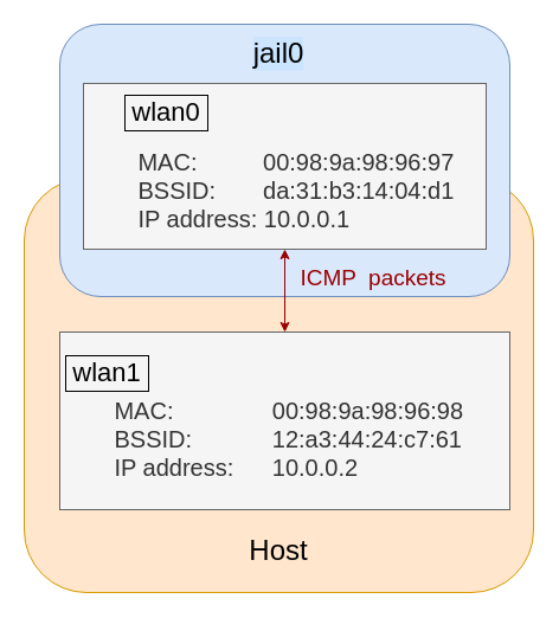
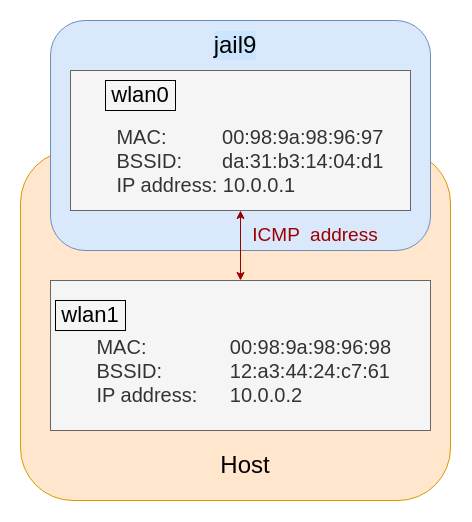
  <mxCell id="0" />
  <mxCell id="1" parent="0" />
  <mxCell id="2" value="" style="rounded=1;whiteSpace=wrap;html=1;fillColor=#ffe6cc;strokeColor=#d79b00;" vertex="1" parent="1"><mxGeometry x="20" y="150" width="430" height="350" as="geometry" /></mxCell>
  <mxCell id="3" value="&lt;span style=&quot;white-space: pre; font-size: 20px;&quot;&gt;&#09;&lt;/span&gt;&lt;br style=&quot;font-size: 20px;&quot;&gt;&lt;span style=&quot;white-space: pre; font-size: 20px;&quot;&gt;&#09;&lt;br/&gt;&lt;/span&gt;&lt;span style=&quot;white-space: pre;&quot;&gt;&#09;&lt;/span&gt;MAC:&amp;nbsp;&lt;span style=&quot;white-space: pre; font-size: 20px;&quot;&gt;&#09;&lt;span style=&quot;white-space: pre; font-size: 20px;&quot;&gt;&#09;&lt;/span&gt;&lt;/span&gt;00:98:9a:98:96:98&lt;br style=&quot;font-size: 20px;&quot;&gt;&lt;span style=&quot;white-space: pre; font-size: 20px;&quot;&gt;&#09;&lt;/span&gt;BSSID:&lt;span style=&quot;white-space: pre; font-size: 20px;&quot;&gt;&#09;&lt;span style=&quot;white-space: pre; font-size: 20px;&quot;&gt;&#09;&lt;/span&gt;&lt;/span&gt;12:a3:44:24:c7:61&lt;br style=&quot;font-size: 20px;&quot;&gt;&lt;span style=&quot;white-space: pre; font-size: 20px;&quot;&gt;&#09;&lt;/span&gt;IP address: &lt;span style=&quot;white-space: pre; font-size: 20px;&quot;&gt;&#09;&lt;/span&gt;10.0.0.2" style="rounded=0;whiteSpace=wrap;html=1;align=left;fontSize=20;verticalAlign=top;fillColor=#f5f5f5;fontColor=#333333;strokeColor=#666666;" vertex="1" parent="1"><mxGeometry x="50" y="280" width="380" height="150" as="geometry" /></mxCell>
  <mxCell id="4" value="&lt;font style=&quot;font-size: 22px;&quot;&gt;wlan1&lt;/font&gt;" style="text;html=1;strokeColor=default;fillColor=none;align=center;verticalAlign=middle;whiteSpace=wrap;rounded=0;fontSize=20;" vertex="1" parent="1"><mxGeometry x="55" y="300" width="70" height="30" as="geometry" /></mxCell>
  <mxCell id="5" value="" style="rounded=1;whiteSpace=wrap;html=1;fontSize=22;fillColor=#dae8fc;strokeColor=#6c8ebf;" vertex="1" parent="1"><mxGeometry x="50" y="20" width="380" height="230" as="geometry" /></mxCell>
  <mxCell id="6" style="edgeStyle=none;rounded=0;orthogonalLoop=1;jettySize=auto;html=1;exitX=0.5;exitY=1;exitDx=0;exitDy=0;entryX=0.5;entryY=0;entryDx=0;entryDy=0;fontSize=22;startArrow=classic;startFill=1;fontColor=#990000;strokeColor=#990000;" edge="1" parent="1" source="7" target="3"><mxGeometry relative="1" as="geometry"><Array as="points" /></mxGeometry></mxCell>
  <mxCell id="7" value="&lt;span style=&quot;font-size: 20px;&quot;&gt;&#09;&lt;/span&gt;&lt;br style=&quot;font-size: 20px;&quot;&gt;&lt;span style=&quot;font-size: 20px;&quot;&gt;&#09;&lt;/span&gt;&lt;span style=&quot;&quot;&gt;&#09;&lt;br&gt;&lt;/span&gt;&lt;span style=&quot;&quot;&gt;&#09;&lt;/span&gt;&lt;span style=&quot;white-space: pre;&quot;&gt;&#09;&lt;/span&gt;MAC:&amp;nbsp;&lt;span style=&quot;font-size: 20px;&quot;&gt;&#09;&lt;span style=&quot;white-space: pre;&quot;&gt;&#09;&lt;/span&gt;&lt;span style=&quot;font-size: 20px;&quot;&gt;&amp;nbsp; &amp;nbsp;&lt;/span&gt;&lt;/span&gt;00:98:9a:98:96:97&lt;br style=&quot;font-size: 20px;&quot;&gt;&lt;span style=&quot;font-size: 20px;&quot;&gt;&#09;&lt;/span&gt;&lt;span style=&quot;&quot;&gt;&#09;&lt;/span&gt;&lt;span style=&quot;white-space: pre;&quot;&gt;&#09;&lt;/span&gt;BSSID:&lt;span style=&quot;font-size: 20px;&quot;&gt;&amp;nbsp;&lt;span style=&quot;white-space: pre;&quot;&gt;&#09;   &lt;/span&gt;&lt;/span&gt;da:31:b3:14:04:d1&lt;br style=&quot;font-size: 20px;&quot;&gt;&lt;span style=&quot;font-size: 20px;&quot;&gt;&#09;&lt;/span&gt;&lt;span style=&quot;&quot;&gt;&#09;&lt;/span&gt;&lt;span style=&quot;white-space: pre;&quot;&gt;&#09;&lt;/span&gt;IP address: &lt;span style=&quot;font-size: 20px;&quot;&gt;&#09;&lt;/span&gt;10.0.0.1" style="rounded=0;whiteSpace=wrap;html=1;align=left;fontSize=20;verticalAlign=top;fillColor=#f5f5f5;fontColor=#333333;strokeColor=#666666;" vertex="1" parent="1"><mxGeometry x="70" y="70" width="340" height="140" as="geometry" /></mxCell>
  <mxCell id="8" value="&lt;font style=&quot;font-size: 22px;&quot;&gt;wlan0&lt;/font&gt;" style="text;html=1;strokeColor=default;fillColor=none;align=center;verticalAlign=middle;whiteSpace=wrap;rounded=0;fontSize=20;" vertex="1" parent="1"><mxGeometry x="105" y="80" width="70" height="30" as="geometry" /></mxCell>
- <mxCell id="9" value="ICMP &amp;nbsp;packets" style="text;html=1;strokeColor=none;fillColor=none;align=center;verticalAlign=middle;whiteSpace=wrap;rounded=0;fontSize=19;fontColor=#990000;" vertex="1" parent="1"><mxGeometry x="230" y="220" width="170" height="30" as="geometry" /></mxCell>
- <mxCell id="10" value="jail0" style="text;html=1;align=center;verticalAlign=middle;whiteSpace=wrap;rounded=0;labelBackgroundColor=#CCE5FF;fontSize=24;fontColor=#000000;" vertex="1" parent="1"><mxGeometry x="205" y="30" width="60" height="30" as="geometry" /></mxCell>
- <mxCell id="11" value="Host" style="text;html=1;strokeColor=none;fillColor=none;align=center;verticalAlign=middle;whiteSpace=wrap;rounded=0;labelBackgroundColor=#FFE6CC;fontSize=24;fontColor=#000000;" vertex="1" parent="1"><mxGeometry x="205" y="450" width="60" height="30" as="geometry" /></mxCell>
+ <mxCell id="9" value="ICMP &amp;nbsp;address" style="text;html=1;strokeColor=none;fillColor=none;align=center;verticalAlign=middle;whiteSpace=wrap;rounded=0;fontSize=19;fontColor=#990000;" vertex="1" parent="1"><mxGeometry x="230" y="220" width="170" height="30" as="geometry" /></mxCell>
+ <mxCell id="10" value="jail9" style="text;html=1;align=center;verticalAlign=middle;whiteSpace=wrap;rounded=0;labelBackgroundColor=#CCE5FF;fontSize=24;fontColor=#000000;" vertex="1" parent="1"><mxGeometry x="205" y="30" width="60" height="30" as="geometry" /></mxCell>
+ <mxCell id="11" value="Host" style="text;html=1;strokeColor=none;fillColor=none;align=center;verticalAlign=middle;whiteSpace=wrap;rounded=0;labelBackgroundColor=#FFE6CC;fontSize=24;fontColor=#000000;" vertex="1" parent="1"><mxGeometry x="215" y="450" width="60" height="30" as="geometry" /></mxCell>
